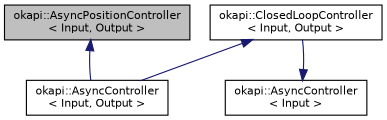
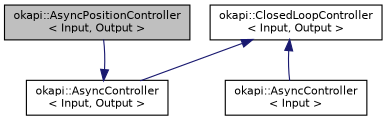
  digraph {
    node [color=black fillcolor=white fontname=Helvetica fontsize=10 shape=record style=filled]
    edge [color=midnightblue dir=back fontname=Helvetica fontsize=10 labelfontname=Helvetica labelfontsize=10 style=solid]
    n1 [fillcolor=grey75 fontcolor=black height=0.2 label="okapi::AsyncPositionController\l\< Input, Output \>" width=0.4]
    n2 [height=0.2 label="okapi::AsyncController\l\< Input, Output \>" width=0.4]
    n3 [height=0.2 label="okapi::ClosedLoopController\l\< Input, Output \>" width=0.4]
    n4 [height=0.2 label="okapi::AsyncController\l\< Input \>" width=0.4]
-   n1 -> n2
+   n2 -> n1
    n3 -> n2
-   n4 -> n3
+   n3 -> n4
  }
